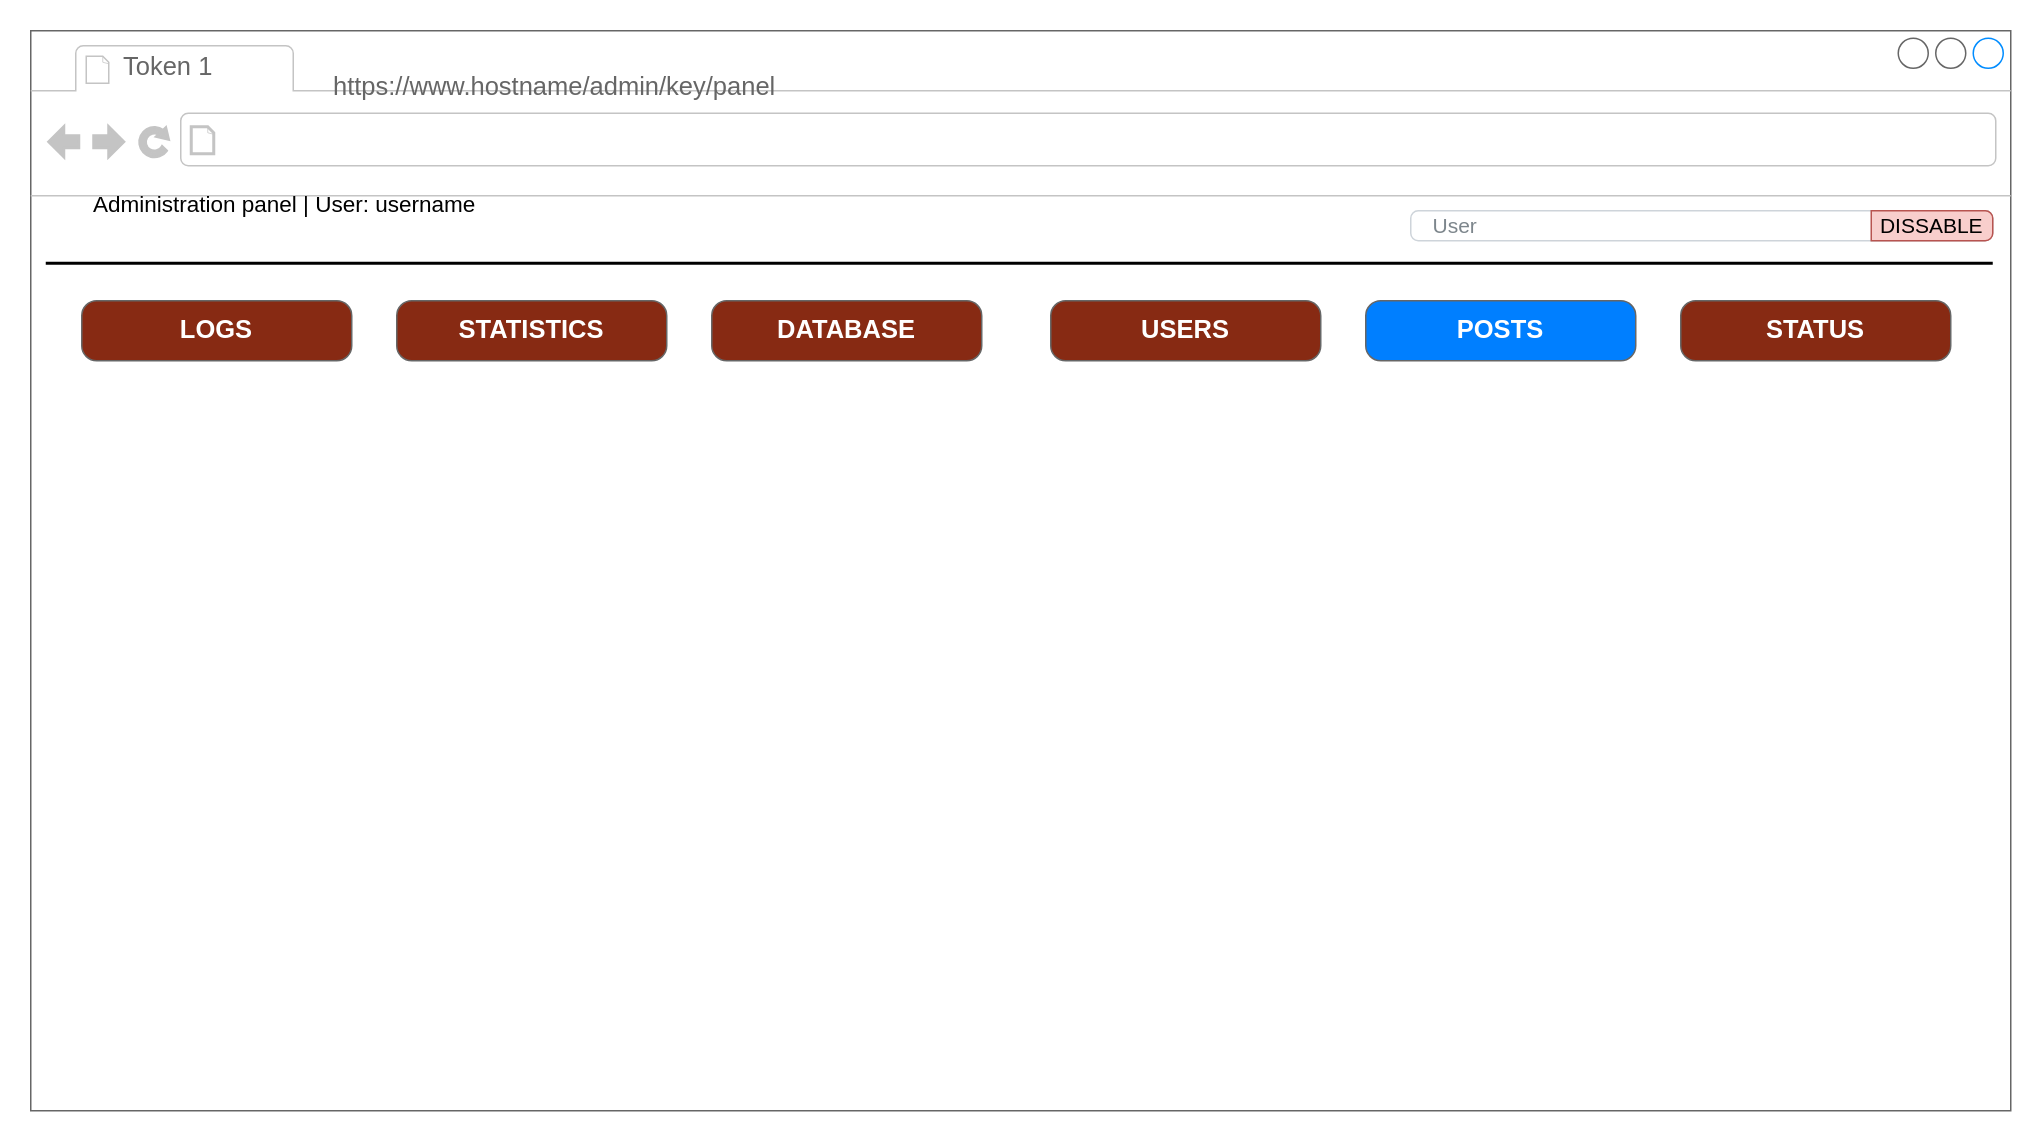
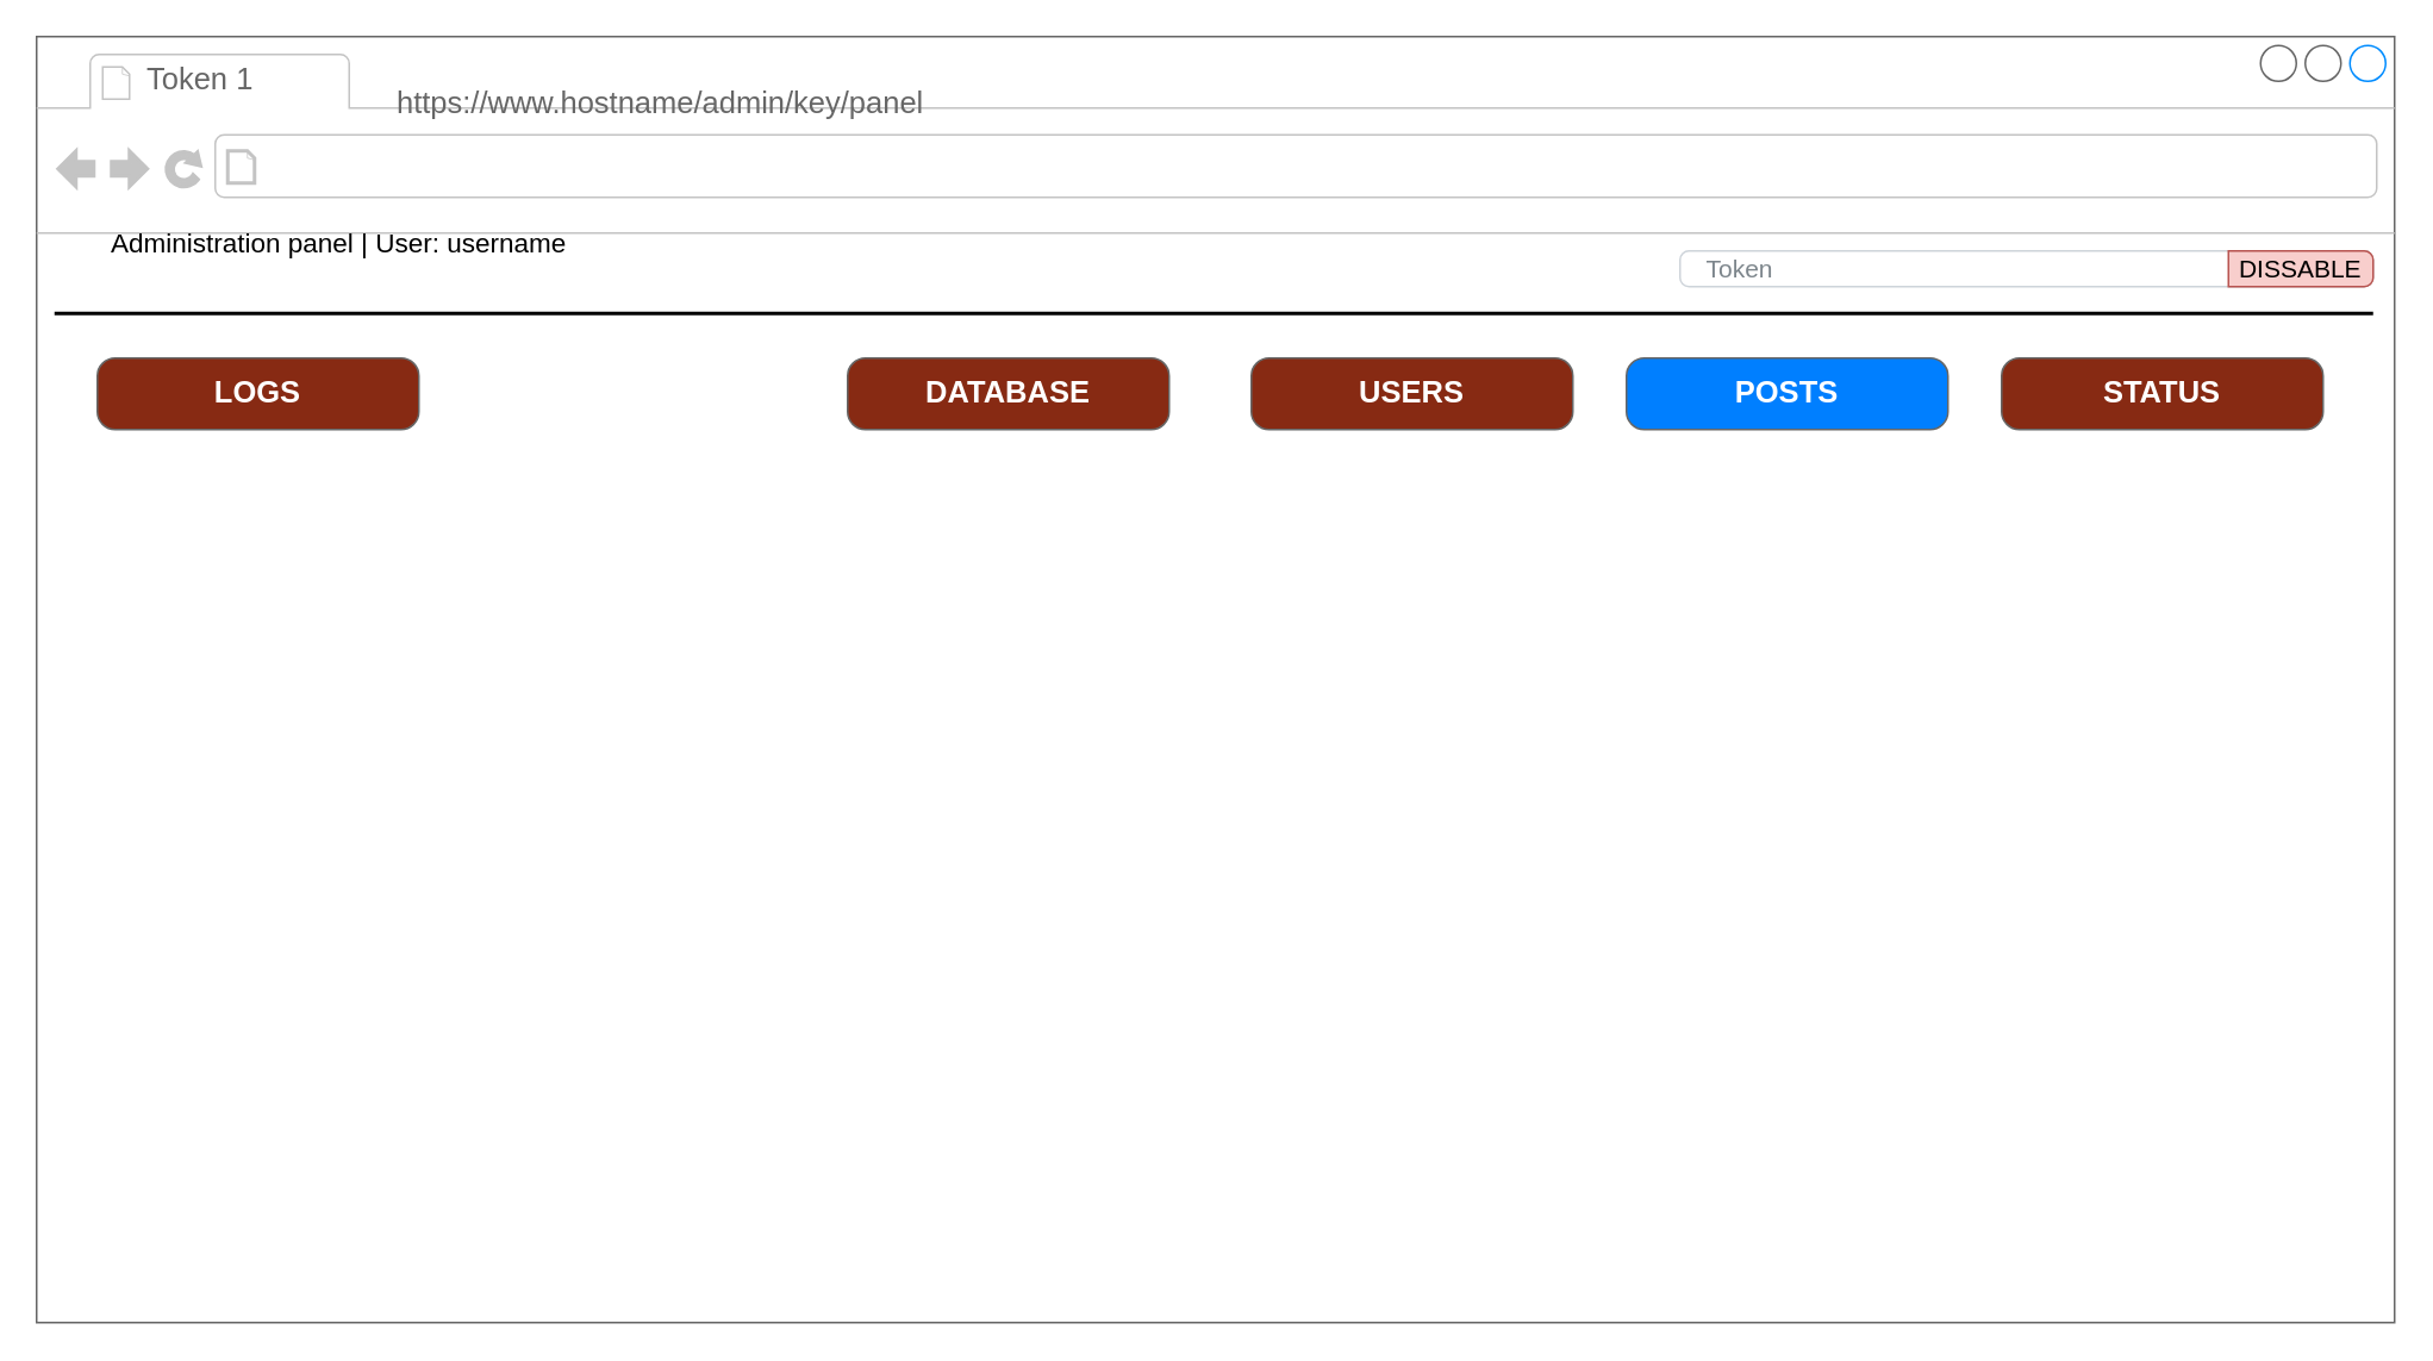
  <mxCell id="0" />
  <mxCell id="1" parent="0" />
  <mxCell id="2" value="" style="strokeWidth=1;shadow=0;dashed=0;align=left;html=1;shape=mxgraph.mockup.containers.browserWindow;rSize=0;strokeColor=#666666;strokeColor2=#008cff;strokeColor3=#c4c4c4;mainText=,;recursiveResize=0;" parent="1" vertex="1"><mxGeometry x="20" y="20" width="1320" height="720" as="geometry" /></mxCell>
  <mxCell id="3" value="Token 1" style="strokeWidth=1;shadow=0;dashed=0;align=center;html=1;shape=mxgraph.mockup.containers.anchor;fontSize=17;fontColor=#666666;align=left;whiteSpace=wrap;" parent="2" vertex="1"><mxGeometry x="60" y="12" width="110" height="26" as="geometry" /></mxCell>
  <mxCell id="4" value="https://www.hostname/admin/key/panel" style="strokeWidth=1;shadow=0;dashed=0;align=center;html=1;shape=mxgraph.mockup.containers.anchor;rSize=0;fontSize=17;fontColor=#666666;align=left;" parent="2" vertex="1"><mxGeometry x="200" y="25" width="250" height="26" as="geometry" /></mxCell>
- <mxCell id="5" value="User" style="html=1;shadow=0;dashed=0;shape=mxgraph.bootstrap.rrect;rSize=5;strokeColor=#CED4DA;html=1;whiteSpace=wrap;fillColor=#FFFFFF;fontColor=#7D868C;align=left;spacingLeft=0;spacing=15;fontSize=14;" parent="2" vertex="1"><mxGeometry x="920" y="120" width="388" height="20" as="geometry" /></mxCell>
+ <mxCell id="5" value="Token" style="html=1;shadow=0;dashed=0;shape=mxgraph.bootstrap.rrect;rSize=5;strokeColor=#CED4DA;html=1;whiteSpace=wrap;fillColor=#FFFFFF;fontColor=#7D868C;align=left;spacingLeft=0;spacing=15;fontSize=14;" parent="2" vertex="1"><mxGeometry x="920" y="120" width="388" height="20" as="geometry" /></mxCell>
  <mxCell id="6" value="DISSABLE" style="html=1;shadow=0;dashed=0;shape=mxgraph.bootstrap.rightButton;strokeColor=#b85450;fillColor=#f8cecc;rSize=5;perimeter=none;whiteSpace=wrap;resizeHeight=1;fontSize=14;labelBackgroundColor=none;" parent="5" vertex="1"><mxGeometry x="1" width="81" height="20" relative="1" as="geometry"><mxPoint x="-81" as="offset" /></mxGeometry></mxCell>
  <mxCell id="7" value="" style="line;strokeWidth=2;html=1;textOpacity=20;" parent="2" vertex="1"><mxGeometry x="10" y="150" width="1298" height="10" as="geometry" /></mxCell>
  <mxCell id="8" value="&lt;font style=&quot;font-size: 15px;&quot;&gt;Administration panel | User: username&lt;/font&gt;" style="text;html=1;align=left;verticalAlign=middle;whiteSpace=wrap;rounded=0;" parent="2" vertex="1"><mxGeometry x="40" y="100" width="320" height="30" as="geometry" /></mxCell>
  <mxCell id="9" value="" style="group" parent="2" vertex="1" connectable="0"><mxGeometry x="34" y="180" width="1230" height="40" as="geometry" /></mxCell>
  <mxCell id="10" value="LOGS" style="strokeWidth=1;shadow=0;dashed=0;align=center;html=1;shape=mxgraph.mockup.buttons.button;strokeColor=#666666;fontColor=#ffffff;mainText=;buttonStyle=round;fontSize=17;fontStyle=1;fillColor=#872A13;whiteSpace=wrap;" parent="9" vertex="1"><mxGeometry width="180" height="40" as="geometry" /></mxCell>
- <mxCell id="11" value="STATISTICS" style="strokeWidth=1;shadow=0;dashed=0;align=center;html=1;shape=mxgraph.mockup.buttons.button;strokeColor=#666666;fontColor=#ffffff;mainText=;buttonStyle=round;fontSize=17;fontStyle=1;fillColor=#872A13;whiteSpace=wrap;" parent="9" vertex="1"><mxGeometry x="210" width="180" height="40" as="geometry" /></mxCell>
  <mxCell id="12" value="DATABASE" style="strokeWidth=1;shadow=0;dashed=0;align=center;html=1;shape=mxgraph.mockup.buttons.button;strokeColor=#666666;fontColor=#ffffff;mainText=;buttonStyle=round;fontSize=17;fontStyle=1;fillColor=#872A13;whiteSpace=wrap;" parent="9" vertex="1"><mxGeometry x="420" width="180" height="40" as="geometry" /></mxCell>
  <mxCell id="13" value="USERS" style="strokeWidth=1;shadow=0;dashed=0;align=center;html=1;shape=mxgraph.mockup.buttons.button;strokeColor=#666666;fontColor=#ffffff;mainText=;buttonStyle=round;fontSize=17;fontStyle=1;fillColor=#872A13;whiteSpace=wrap;" parent="9" vertex="1"><mxGeometry x="646" width="180" height="40" as="geometry" /></mxCell>
  <mxCell id="14" value="POSTS" style="strokeWidth=1;shadow=0;dashed=0;align=center;html=1;shape=mxgraph.mockup.buttons.button;strokeColor=#666666;fontColor=#ffffff;mainText=;buttonStyle=round;fontSize=17;fontStyle=1;fillColor=#007FFF;whiteSpace=wrap;" parent="9" vertex="1"><mxGeometry x="856" width="180" height="40" as="geometry" /></mxCell>
  <mxCell id="15" value="STATUS" style="strokeWidth=1;shadow=0;dashed=0;align=center;html=1;shape=mxgraph.mockup.buttons.button;strokeColor=#666666;fontColor=#ffffff;mainText=;buttonStyle=round;fontSize=17;fontStyle=1;fillColor=#872A13;whiteSpace=wrap;" parent="9" vertex="1"><mxGeometry x="1066" width="180" height="40" as="geometry" /></mxCell>
